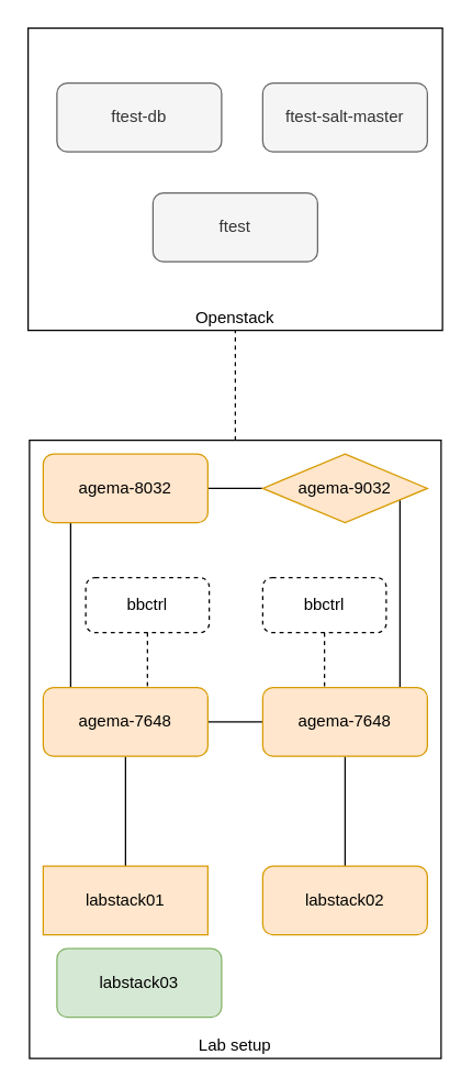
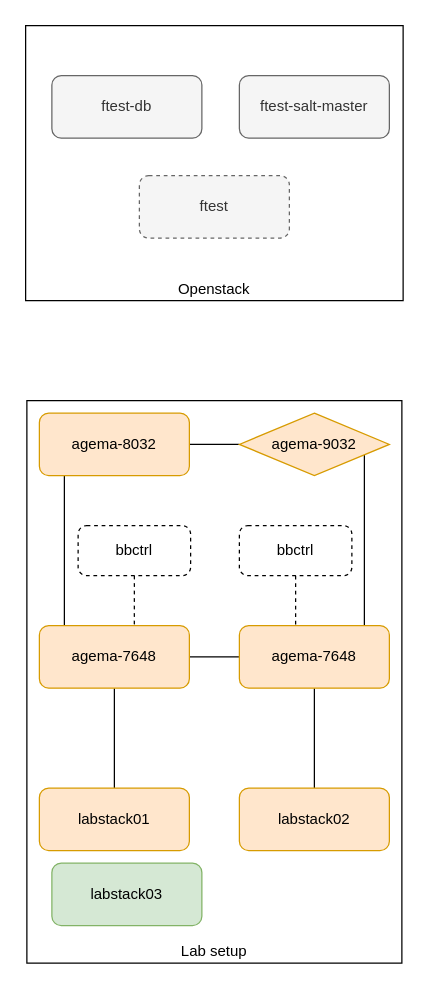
  <mxCell id="0" />
  <mxCell id="1" parent="0" />
- <mxCell id="2" value="" style="edgeStyle=orthogonalEdgeStyle;rounded=0;orthogonalLoop=1;jettySize=auto;html=1;dashed=1;endArrow=none;endFill=0;" parent="1" source="3" target="4" edge="1"><mxGeometry relative="1" as="geometry" /></mxCell>
  <mxCell id="3" value="Lab setup" style="rounded=0;whiteSpace=wrap;html=1;align=center;fillColor=none;verticalAlign=bottom;" parent="1" vertex="1"><mxGeometry x="21" y="320" width="300" height="450" as="geometry" /></mxCell>
  <mxCell id="4" value="Openstack " style="rounded=0;whiteSpace=wrap;html=1;align=center;verticalAlign=bottom;fillColor=none;" parent="1" vertex="1"><mxGeometry x="20" y="20" width="302" height="220" as="geometry" /></mxCell>
  <mxCell id="5" style="edgeStyle=orthogonalEdgeStyle;rounded=0;orthogonalLoop=1;jettySize=auto;html=1;exitX=1;exitY=0.5;exitDx=0;exitDy=0;entryX=0;entryY=0.5;entryDx=0;entryDy=0;endArrow=none;endFill=0;" parent="1" source="8" target="14" edge="1"><mxGeometry relative="1" as="geometry" /></mxCell>
  <mxCell id="6" value="" style="edgeStyle=orthogonalEdgeStyle;rounded=0;orthogonalLoop=1;jettySize=auto;html=1;endArrow=none;endFill=0;" parent="1" source="8" target="11" edge="1"><mxGeometry relative="1" as="geometry" /></mxCell>
  <mxCell id="7" value="" style="edgeStyle=orthogonalEdgeStyle;rounded=0;orthogonalLoop=1;jettySize=auto;html=1;endArrow=none;endFill=0;" parent="1" source="8" target="10" edge="1"><mxGeometry relative="1" as="geometry"><Array as="points"><mxPoint x="51" y="460" /><mxPoint x="51" y="460" /></Array></mxGeometry></mxCell>
  <mxCell id="8" value="agema-7648" style="rounded=1;whiteSpace=wrap;html=1;align=center;fillColor=#ffe6cc;strokeColor=#d79b00;" parent="1" vertex="1"><mxGeometry x="31" width="120" height="50" as="geometry" y="500" /></mxCell>
  <mxCell id="9" style="edgeStyle=orthogonalEdgeStyle;rounded=0;orthogonalLoop=1;jettySize=auto;html=1;exitX=1;exitY=0.5;exitDx=0;exitDy=0;entryX=0;entryY=0.5;entryDx=0;entryDy=0;endArrow=none;endFill=0;" parent="1" source="10" target="15" edge="1"><mxGeometry relative="1" as="geometry" /></mxCell>
  <mxCell id="10" value="agema-8032" style="rounded=1;whiteSpace=wrap;html=1;align=center;fillColor=#ffe6cc;strokeColor=#d79b00;" parent="1" vertex="1"><mxGeometry x="31" y="330" width="120" height="50" as="geometry" /></mxCell>
- <mxCell id="11" value="labstack01" style="whiteSpace=wrap;html=1;align=center;fillColor=#ffe6cc;strokeColor=#d79b00;rounded=0;" parent="1" vertex="1"><mxGeometry x="31" y="630" width="120" height="50" as="geometry" /></mxCell>
+ <mxCell id="11" value="labstack01" style="rounded=1;whiteSpace=wrap;html=1;align=center;fillColor=#ffe6cc;strokeColor=#d79b00;" parent="1" vertex="1"><mxGeometry x="31" y="630" width="120" height="50" as="geometry" /></mxCell>
  <mxCell id="12" value="" style="edgeStyle=orthogonalEdgeStyle;rounded=0;orthogonalLoop=1;jettySize=auto;html=1;endArrow=none;endFill=0;" parent="1" source="14" target="16" edge="1"><mxGeometry relative="1" as="geometry" /></mxCell>
  <mxCell id="13" value="" style="edgeStyle=orthogonalEdgeStyle;rounded=0;orthogonalLoop=1;jettySize=auto;html=1;endArrow=none;endFill=0;" parent="1" source="14" target="15" edge="1"><mxGeometry relative="1" as="geometry"><Array as="points"><mxPoint x="291" y="460" /><mxPoint x="291" y="460" /></Array></mxGeometry></mxCell>
  <mxCell id="14" value="&lt;div&gt;agema-7648&lt;/div&gt;" style="rounded=1;whiteSpace=wrap;html=1;align=center;fillColor=#ffe6cc;strokeColor=#d79b00;" parent="1" vertex="1"><mxGeometry x="191" width="120" height="50" as="geometry" y="500" /></mxCell>
  <mxCell id="15" value="agema-9032" style="rhombus;whiteSpace=wrap;html=1;align=center;fillColor=#ffe6cc;strokeColor=#d79b00;" parent="1" vertex="1"><mxGeometry x="191" y="330" width="120" height="50" as="geometry" /></mxCell>
  <mxCell id="16" value="labstack02" style="rounded=1;whiteSpace=wrap;html=1;align=center;fillColor=#ffe6cc;strokeColor=#d79b00;" parent="1" vertex="1"><mxGeometry x="191" y="630" width="120" height="50" as="geometry" /></mxCell>
  <mxCell id="17" value="labstack03" style="rounded=1;whiteSpace=wrap;html=1;align=center;fillColor=#d5e8d4;strokeColor=#82b366;" parent="1" vertex="1"><mxGeometry x="41" y="690" width="120" height="50" as="geometry" /></mxCell>
  <mxCell id="18" style="edgeStyle=orthogonalEdgeStyle;rounded=0;orthogonalLoop=1;jettySize=auto;html=1;exitX=0.5;exitY=1;exitDx=0;exitDy=0;entryX=0.633;entryY=0.02;entryDx=0;entryDy=0;entryPerimeter=0;endArrow=none;endFill=0;dashed=1;" parent="1" source="19" target="8" edge="1"><mxGeometry relative="1" as="geometry" /></mxCell>
  <mxCell id="19" value="bbctrl" style="rounded=1;whiteSpace=wrap;html=1;fillColor=none;align=center;arcSize=17;dashed=1;" parent="1" vertex="1"><mxGeometry x="62" y="420" width="90" height="40" as="geometry" /></mxCell>
  <mxCell id="20" style="edgeStyle=orthogonalEdgeStyle;rounded=0;orthogonalLoop=1;jettySize=auto;html=1;exitX=0.5;exitY=1;exitDx=0;exitDy=0;entryX=0.375;entryY=0;entryDx=0;entryDy=0;entryPerimeter=0;endArrow=none;endFill=0;dashed=1;" parent="1" source="21" target="14" edge="1"><mxGeometry relative="1" as="geometry" /></mxCell>
  <mxCell id="21" value="bbctrl" style="rounded=1;whiteSpace=wrap;html=1;fillColor=none;align=center;arcSize=17;dashed=1;" parent="1" vertex="1"><mxGeometry x="191" y="420" width="90" height="40" as="geometry" /></mxCell>
  <mxCell id="22" value="ftest-db" style="rounded=1;whiteSpace=wrap;html=1;align=center;fillColor=#f5f5f5;strokeColor=#666666;fontColor=#333333;" parent="1" vertex="1"><mxGeometry x="41" y="60" width="120" height="50" as="geometry" /></mxCell>
- <mxCell id="23" value="&lt;div&gt;ftest&lt;/div&gt;" style="rounded=1;whiteSpace=wrap;html=1;align=center;fillColor=#f5f5f5;strokeColor=#666666;fontColor=#333333;" parent="1" vertex="1"><mxGeometry x="111" y="140" width="120" height="50" as="geometry" /></mxCell>
+ <mxCell id="23" value="&lt;div&gt;ftest&lt;/div&gt;" style="rounded=1;whiteSpace=wrap;html=1;align=center;fillColor=#f5f5f5;strokeColor=#666666;fontColor=#333333;dashed=1;" parent="1" vertex="1"><mxGeometry x="111" y="140" width="120" height="50" as="geometry" /></mxCell>
  <mxCell id="24" value="ftest-salt-master" style="rounded=1;whiteSpace=wrap;html=1;align=center;fillColor=#f5f5f5;strokeColor=#666666;fontColor=#333333;" parent="1" vertex="1"><mxGeometry x="191" y="60" width="120" height="50" as="geometry" /></mxCell>
